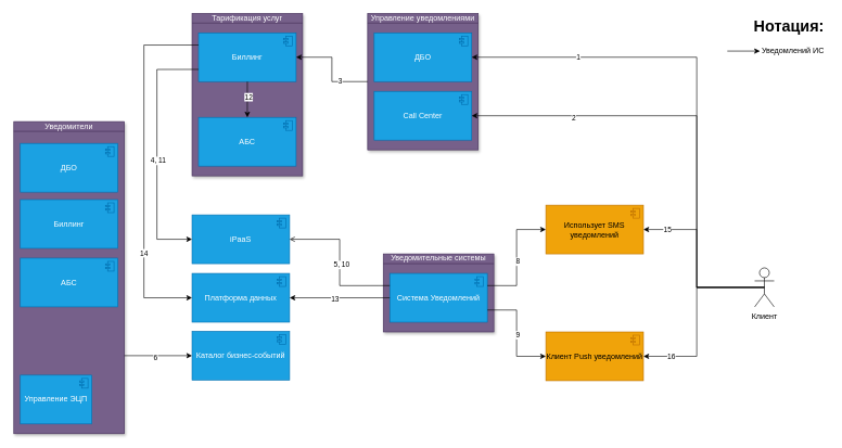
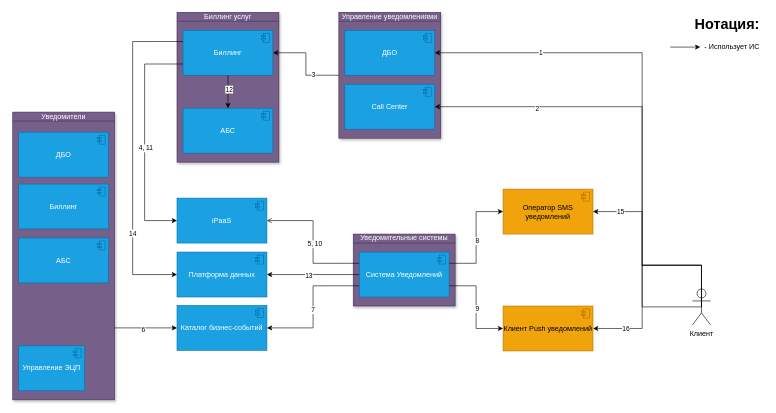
  <mxCell id="0" />
  <mxCell id="1" parent="0" />
  <mxCell id="2" value="Управление уведомлениями" style="html=1;outlineConnect=0;whiteSpace=wrap;fillColor=#76608a;shape=mxgraph.archimate3.businessObject;overflow=fill;shadow=1;fontColor=#ffffff;strokeColor=#432D57;" parent="1" vertex="1"><mxGeometry x="564" y="20" width="170" height="210" as="geometry" /></mxCell>
  <mxCell id="3" value="Уведомительные системы" style="html=1;outlineConnect=0;whiteSpace=wrap;fillColor=#76608a;shape=mxgraph.archimate3.businessObject;overflow=fill;shadow=1;fontColor=#ffffff;strokeColor=#432D57;" parent="1" vertex="1"><mxGeometry x="588" y="390" width="170" height="120" as="geometry" /></mxCell>
  <mxCell id="4" value="iPaaS" style="html=1;outlineConnect=0;whiteSpace=wrap;fillColor=#1ba1e2;shape=mxgraph.archimate3.application;appType=comp;archiType=square;fontColor=#ffffff;strokeColor=#006EAF;" parent="1" vertex="1"><mxGeometry x="294" y="330" width="150" height="75" as="geometry" /></mxCell>
  <mxCell id="5" value="Система Уведомлений" style="html=1;outlineConnect=0;whiteSpace=wrap;fillColor=#1ba1e2;shape=mxgraph.archimate3.application;appType=comp;archiType=square;fontColor=#ffffff;strokeColor=#006EAF;" parent="1" vertex="1"><mxGeometry x="598" y="420" width="150" height="75" as="geometry" /></mxCell>
  <mxCell id="6" value="Call Center" style="html=1;outlineConnect=0;whiteSpace=wrap;fillColor=#1ba1e2;shape=mxgraph.archimate3.application;appType=comp;archiType=square;fontColor=#ffffff;strokeColor=#006EAF;" parent="1" vertex="1"><mxGeometry x="574" y="140" width="150" height="75" as="geometry" /></mxCell>
  <mxCell id="7" value="Каталог бизнес-событий" style="html=1;outlineConnect=0;whiteSpace=wrap;fillColor=#1ba1e2;shape=mxgraph.archimate3.application;appType=comp;archiType=square;fontColor=#ffffff;strokeColor=#006EAF;" parent="1" vertex="1"><mxGeometry x="294" y="509" width="150" height="75" as="geometry" /></mxCell>
  <mxCell id="8" value="Платформа данных" style="html=1;outlineConnect=0;whiteSpace=wrap;fillColor=#1ba1e2;shape=mxgraph.archimate3.application;appType=comp;archiType=square;fontColor=#ffffff;strokeColor=#006EAF;" parent="1" vertex="1"><mxGeometry x="294" y="420" width="150" height="75" as="geometry" /></mxCell>
  <mxCell id="9" value="Уведомители" style="html=1;outlineConnect=0;whiteSpace=wrap;fillColor=#76608a;shape=mxgraph.archimate3.businessObject;overflow=fill;shadow=1;fontColor=#ffffff;strokeColor=#432D57;" parent="1" vertex="1"><mxGeometry x="20" y="186.5" width="170" height="480" as="geometry" /></mxCell>
  <mxCell id="10" value="ДБО" style="html=1;outlineConnect=0;whiteSpace=wrap;fillColor=#1ba1e2;shape=mxgraph.archimate3.application;appType=comp;archiType=square;fontColor=#ffffff;strokeColor=#006EAF;" parent="1" vertex="1"><mxGeometry x="574" y="50" width="150" height="75" as="geometry" /></mxCell>
  <mxCell id="11" value="Биллинг" style="html=1;outlineConnect=0;whiteSpace=wrap;fillColor=#1ba1e2;shape=mxgraph.archimate3.application;appType=comp;archiType=square;fontColor=#ffffff;strokeColor=#006EAF;" parent="1" vertex="1"><mxGeometry y="306.5" width="150" height="75" as="geometry" x="30" /></mxCell>
  <mxCell id="12" value="АБС" style="html=1;outlineConnect=0;whiteSpace=wrap;fillColor=#1ba1e2;shape=mxgraph.archimate3.application;appType=comp;archiType=square;fontColor=#ffffff;strokeColor=#006EAF;" parent="1" vertex="1"><mxGeometry y="396.5" width="150" height="75" as="geometry" x="30" /></mxCell>
  <mxCell id="13" value="Управление ЭЦП" style="html=1;outlineConnect=0;whiteSpace=wrap;fillColor=#1ba1e2;shape=mxgraph.archimate3.application;appType=comp;archiType=square;fontColor=#ffffff;strokeColor=#006EAF;" parent="1" vertex="1"><mxGeometry x="30" y="576.5" width="110" height="75" as="geometry" /></mxCell>
- <mxCell id="14" value="&lt;h1 style=&quot;text-align: left;&quot;&gt;Нотация:&lt;/h1&gt;&lt;p style=&quot;&quot;&gt;&amp;nbsp;- Уведомлений ИС&lt;/p&gt;" style="text;html=1;strokeColor=none;fillColor=none;spacing=5;spacingTop=-20;whiteSpace=wrap;overflow=hidden;rounded=0;align=right;" parent="1" vertex="1"><mxGeometry x="1104" y="20" width="167" height="86.5" as="geometry" /></mxCell>
+ <mxCell id="14" value="&lt;h1 style=&quot;text-align: left;&quot;&gt;Нотация:&lt;/h1&gt;&lt;p style=&quot;&quot;&gt;&amp;nbsp;- Использует ИС&lt;/p&gt;" style="text;html=1;strokeColor=none;fillColor=none;spacing=5;spacingTop=-20;whiteSpace=wrap;overflow=hidden;rounded=0;align=right;" parent="1" vertex="1"><mxGeometry x="1104" y="20" width="167" height="86.5" as="geometry" /></mxCell>
  <mxCell id="15" value="" style="endArrow=classic;html=1;rounded=0;" parent="1" edge="1"><mxGeometry width="50" height="50" relative="1" as="geometry"><mxPoint x="1117" y="78.05" as="sourcePoint" /><mxPoint x="1167" y="78.05" as="targetPoint" /></mxGeometry></mxCell>
- <mxCell id="16" value="Тарификация услуг" style="html=1;outlineConnect=0;whiteSpace=wrap;fillColor=#76608a;shape=mxgraph.archimate3.businessObject;overflow=fill;shadow=1;fontColor=#ffffff;strokeColor=#432D57;" parent="1" vertex="1"><mxGeometry x="294" y="20" width="170" height="250" as="geometry" /></mxCell>
+ <mxCell id="16" value="Биллинг услуг" style="html=1;outlineConnect=0;whiteSpace=wrap;fillColor=#76608a;shape=mxgraph.archimate3.businessObject;overflow=fill;shadow=1;fontColor=#ffffff;strokeColor=#432D57;" parent="1" vertex="1"><mxGeometry x="294" y="20" width="170" height="250" as="geometry" /></mxCell>
  <mxCell id="17" value="Биллинг" style="html=1;outlineConnect=0;whiteSpace=wrap;fillColor=#1ba1e2;shape=mxgraph.archimate3.application;appType=comp;archiType=square;fontColor=#ffffff;strokeColor=#006EAF;" parent="1" vertex="1"><mxGeometry x="304" y="50" width="150" height="75" as="geometry" /></mxCell>
  <mxCell id="18" value="АБС" style="html=1;outlineConnect=0;whiteSpace=wrap;fillColor=#1ba1e2;shape=mxgraph.archimate3.application;appType=comp;archiType=square;fontColor=#ffffff;strokeColor=#006EAF;" parent="1" vertex="1"><mxGeometry x="304" y="180" width="150" height="75" as="geometry" /></mxCell>
  <mxCell id="19" value="" style="endArrow=classic;html=1;rounded=0;exitX=0.5;exitY=1;exitDx=0;exitDy=0;exitPerimeter=0;entryX=0.5;entryY=0;entryDx=0;entryDy=0;entryPerimeter=0;" parent="1" source="17" target="18" edge="1"><mxGeometry width="50" height="50" relative="1" as="geometry"><mxPoint x="728" y="310" as="sourcePoint" /><mxPoint x="778" y="260" as="targetPoint" /></mxGeometry></mxCell>
  <mxCell id="20" value="12" style="edgeLabel;html=1;align=center;verticalAlign=middle;resizable=0;points=[];" vertex="1" connectable="0" parent="19"><mxGeometry x="-0.158" y="1" relative="1" as="geometry"><mxPoint as="offset" /></mxGeometry></mxCell>
  <mxCell id="21" value="ДБО" style="html=1;outlineConnect=0;whiteSpace=wrap;fillColor=#1ba1e2;shape=mxgraph.archimate3.application;appType=comp;archiType=square;fontColor=#ffffff;strokeColor=#006EAF;" parent="1" vertex="1"><mxGeometry y="220" width="150" height="75" as="geometry" x="30" /></mxCell>
- <mxCell id="22" value="Использует SMS уведомлений" style="html=1;outlineConnect=0;whiteSpace=wrap;fillColor=#f0a30a;shape=mxgraph.archimate3.application;appType=comp;archiType=square;fontColor=#000000;strokeColor=#BD7000;" vertex="1" parent="1"><mxGeometry x="838" y="315" width="150" height="75" as="geometry" /></mxCell>
+ <mxCell id="22" value="Оператор SMS уведомлений" style="html=1;outlineConnect=0;whiteSpace=wrap;fillColor=#f0a30a;shape=mxgraph.archimate3.application;appType=comp;archiType=square;fontColor=#000000;strokeColor=#BD7000;" vertex="1" parent="1"><mxGeometry x="838" y="315" width="150" height="75" as="geometry" /></mxCell>
  <mxCell id="23" value="Клиент Push уведомлений" style="html=1;outlineConnect=0;whiteSpace=wrap;fillColor=#f0a30a;shape=mxgraph.archimate3.application;appType=comp;archiType=square;fontColor=#000000;strokeColor=#BD7000;" vertex="1" parent="1"><mxGeometry x="838" y="510" width="150" height="75" as="geometry" /></mxCell>
  <mxCell id="24" value="" style="endArrow=classic;html=1;rounded=0;exitX=1;exitY=0.25;exitDx=0;exitDy=0;exitPerimeter=0;entryX=0;entryY=0.5;entryDx=0;entryDy=0;entryPerimeter=0;edgeStyle=orthogonalEdgeStyle;" edge="1" parent="1" source="5" target="22"><mxGeometry width="50" height="50" relative="1" as="geometry"><mxPoint x="738" y="330" as="sourcePoint" /><mxPoint x="788" y="280" as="targetPoint" /></mxGeometry></mxCell>
  <mxCell id="25" value="8" style="edgeLabel;html=1;align=center;verticalAlign=middle;resizable=0;points=[];" vertex="1" connectable="0" parent="24"><mxGeometry x="-0.066" y="-1" relative="1" as="geometry"><mxPoint as="offset" /></mxGeometry></mxCell>
  <mxCell id="26" value="" style="endArrow=classic;html=1;rounded=0;exitX=1;exitY=0.75;exitDx=0;exitDy=0;exitPerimeter=0;entryX=0;entryY=0.5;entryDx=0;entryDy=0;entryPerimeter=0;edgeStyle=orthogonalEdgeStyle;" edge="1" parent="1" source="5" target="23"><mxGeometry width="50" height="50" relative="1" as="geometry"><mxPoint x="608" y="320" as="sourcePoint" /><mxPoint x="658" y="270" as="targetPoint" /></mxGeometry></mxCell>
  <mxCell id="27" value="9" style="edgeLabel;html=1;align=center;verticalAlign=middle;resizable=0;points=[];" vertex="1" connectable="0" parent="26"><mxGeometry x="0.033" y="1" relative="1" as="geometry"><mxPoint as="offset" /></mxGeometry></mxCell>
  <mxCell id="28" value="" style="endArrow=classic;html=1;rounded=0;exitX=1;exitY=0.75;exitDx=0;exitDy=0;exitPerimeter=0;entryX=0;entryY=0.5;entryDx=0;entryDy=0;entryPerimeter=0;" edge="1" parent="1" source="9" target="7"><mxGeometry width="50" height="50" relative="1" as="geometry"><mxPoint x="440" y="300" as="sourcePoint" /><mxPoint x="490" y="250" as="targetPoint" /></mxGeometry></mxCell>
  <mxCell id="29" value="6" style="edgeLabel;html=1;align=center;verticalAlign=middle;resizable=0;points=[];" vertex="1" connectable="0" parent="28"><mxGeometry x="-0.115" y="-3" relative="1" as="geometry"><mxPoint x="1" as="offset" /></mxGeometry></mxCell>
+ <mxCell id="30" value="" style="endArrow=classic;html=1;rounded=0;exitX=0;exitY=0.75;exitDx=0;exitDy=0;exitPerimeter=0;entryX=1;entryY=0.5;entryDx=0;entryDy=0;entryPerimeter=0;edgeStyle=orthogonalEdgeStyle;" edge="1" parent="1" source="5" target="7"><mxGeometry width="50" height="50" relative="1" as="geometry"><mxPoint x="520" y="730" as="sourcePoint" /><mxPoint x="570" y="680" as="targetPoint" /></mxGeometry></mxCell>
+ <mxCell id="31" value="7" style="edgeLabel;html=1;align=center;verticalAlign=middle;resizable=0;points=[];" vertex="1" connectable="0" parent="30"><mxGeometry x="0.043" y="-1" relative="1" as="geometry"><mxPoint as="offset" /></mxGeometry></mxCell>
  <mxCell id="32" value="" style="endArrow=classic;html=1;rounded=0;exitX=0;exitY=0.5;exitDx=0;exitDy=0;exitPerimeter=0;entryX=1;entryY=0.5;entryDx=0;entryDy=0;entryPerimeter=0;edgeStyle=orthogonalEdgeStyle;" edge="1" parent="1" source="2" target="17"><mxGeometry width="50" height="50" relative="1" as="geometry"><mxPoint x="614" y="270" as="sourcePoint" /><mxPoint x="664" y="220" as="targetPoint" /></mxGeometry></mxCell>
  <mxCell id="33" value="3" style="edgeLabel;html=1;align=center;verticalAlign=middle;resizable=0;points=[];" vertex="1" connectable="0" parent="32"><mxGeometry x="-0.421" y="-2" relative="1" as="geometry"><mxPoint as="offset" /></mxGeometry></mxCell>
  <mxCell id="34" value="" style="endArrow=classic;html=1;rounded=0;exitX=0;exitY=0.75;exitDx=0;exitDy=0;exitPerimeter=0;entryX=0;entryY=0.5;entryDx=0;entryDy=0;entryPerimeter=0;edgeStyle=orthogonalEdgeStyle;" edge="1" parent="1" source="17" target="4"><mxGeometry width="50" height="50" relative="1" as="geometry"><mxPoint x="490" y="170" as="sourcePoint" /><mxPoint x="540" y="120" as="targetPoint" /><Array as="points"><mxPoint x="240" y="106" /><mxPoint x="240" y="367" /></Array></mxGeometry></mxCell>
  <mxCell id="35" value="4, 11" style="edgeLabel;html=1;align=center;verticalAlign=middle;resizable=0;points=[];" vertex="1" connectable="0" parent="34"><mxGeometry x="0.072" y="1" relative="1" as="geometry"><mxPoint y="1" as="offset" /></mxGeometry></mxCell>
  <mxCell id="36" value="" style="endArrow=open;html=1;rounded=0;entryX=1;entryY=0.5;entryDx=0;entryDy=0;entryPerimeter=0;exitX=0;exitY=0.25;exitDx=0;exitDy=0;exitPerimeter=0;edgeStyle=orthogonalEdgeStyle;" edge="1" parent="1" source="5" target="4"><mxGeometry width="50" height="50" relative="1" as="geometry"><mxPoint x="770" y="340" as="sourcePoint" /><mxPoint x="820" y="290" as="targetPoint" /></mxGeometry></mxCell>
  <mxCell id="37" value="5, 10" style="edgeLabel;html=1;align=center;verticalAlign=middle;resizable=0;points=[];" vertex="1" connectable="0" parent="36"><mxGeometry x="-0.022" y="-2" relative="1" as="geometry"><mxPoint y="1" as="offset" /></mxGeometry></mxCell>
  <mxCell id="38" value="" style="endArrow=classic;html=1;rounded=0;exitX=0;exitY=0.5;exitDx=0;exitDy=0;exitPerimeter=0;entryX=1;entryY=0.5;entryDx=0;entryDy=0;entryPerimeter=0;" edge="1" parent="1" source="5" target="8"><mxGeometry width="50" height="50" relative="1" as="geometry"><mxPoint x="560" y="320" as="sourcePoint" /><mxPoint x="610" y="270" as="targetPoint" /></mxGeometry></mxCell>
  <mxCell id="39" value="13" style="edgeLabel;html=1;align=center;verticalAlign=middle;resizable=0;points=[];" vertex="1" connectable="0" parent="38"><mxGeometry x="0.1" y="1" relative="1" as="geometry"><mxPoint as="offset" /></mxGeometry></mxCell>
  <mxCell id="40" value="" style="endArrow=classic;html=1;rounded=0;exitX=0;exitY=0.25;exitDx=0;exitDy=0;exitPerimeter=0;entryX=0;entryY=0.5;entryDx=0;entryDy=0;entryPerimeter=0;edgeStyle=orthogonalEdgeStyle;" edge="1" parent="1" source="17" target="8"><mxGeometry width="50" height="50" relative="1" as="geometry"><mxPoint x="180" y="180" as="sourcePoint" /><mxPoint x="230" y="130" as="targetPoint" /><Array as="points"><mxPoint x="220" y="69" /><mxPoint x="220" y="457" /></Array></mxGeometry></mxCell>
  <mxCell id="41" value="14" style="edgeLabel;html=1;align=center;verticalAlign=middle;resizable=0;points=[];" vertex="1" connectable="0" parent="40"><mxGeometry x="0.479" y="-1" relative="1" as="geometry"><mxPoint as="offset" /></mxGeometry></mxCell>
- <mxCell id="42" value="Клиент" style="shape=umlActor;verticalLabelPosition=bottom;verticalAlign=top;html=1;outlineConnect=0;" vertex="1" parent="1"><mxGeometry x="1159" y="411.5" width="30" height="60" as="geometry" /></mxCell>
+ <mxCell id="42" value="Клиент" style="shape=umlActor;verticalLabelPosition=bottom;verticalAlign=top;html=1;outlineConnect=0;" vertex="1" parent="1"><mxGeometry x="1154" y="481.5" width="30" height="60" as="geometry" /></mxCell>
  <mxCell id="43" value="" style="endArrow=classic;html=1;rounded=0;exitX=0.5;exitY=0.5;exitDx=0;exitDy=0;exitPerimeter=0;entryX=1;entryY=0.5;entryDx=0;entryDy=0;entryPerimeter=0;edgeStyle=elbowEdgeStyle;" edge="1" parent="1" source="42" target="6"><mxGeometry width="50" height="50" relative="1" as="geometry"><mxPoint x="1340" y="370" as="sourcePoint" /><mxPoint x="1390" y="320" as="targetPoint" /><Array as="points"><mxPoint x="1070" y="320" /></Array></mxGeometry></mxCell>
  <mxCell id="44" value="2" style="edgeLabel;html=1;align=center;verticalAlign=middle;resizable=0;points=[];" vertex="1" connectable="0" parent="43"><mxGeometry x="0.567" y="3" relative="1" as="geometry"><mxPoint x="1" as="offset" /></mxGeometry></mxCell>
  <mxCell id="45" value="" style="endArrow=classic;html=1;rounded=0;exitX=0.5;exitY=0.5;exitDx=0;exitDy=0;exitPerimeter=0;entryX=1;entryY=0.5;entryDx=0;entryDy=0;entryPerimeter=0;edgeStyle=orthogonalEdgeStyle;" edge="1" parent="1" source="42" target="10"><mxGeometry width="50" height="50" relative="1" as="geometry"><mxPoint x="1270" y="290" as="sourcePoint" /><mxPoint x="1320" y="240" as="targetPoint" /><Array as="points"><mxPoint x="1070" y="442" /><mxPoint x="1070" y="88" /></Array></mxGeometry></mxCell>
  <mxCell id="46" value="1" style="edgeLabel;html=1;align=center;verticalAlign=middle;resizable=0;points=[];" vertex="1" connectable="0" parent="45"><mxGeometry x="0.595" y="-1" relative="1" as="geometry"><mxPoint as="offset" /></mxGeometry></mxCell>
  <mxCell id="47" value="" style="endArrow=classic;html=1;rounded=0;entryX=1;entryY=0.5;entryDx=0;entryDy=0;entryPerimeter=0;exitX=0.5;exitY=0.5;exitDx=0;exitDy=0;exitPerimeter=0;edgeStyle=orthogonalEdgeStyle;" edge="1" parent="1" source="42" target="23"><mxGeometry width="50" height="50" relative="1" as="geometry"><mxPoint x="1260" y="660" as="sourcePoint" /><mxPoint x="1310" y="610" as="targetPoint" /><Array as="points"><mxPoint x="1070" y="442" /><mxPoint x="1070" y="548" /></Array></mxGeometry></mxCell>
  <mxCell id="48" value="16" style="edgeLabel;html=1;align=center;verticalAlign=middle;resizable=0;points=[];" vertex="1" connectable="0" parent="47"><mxGeometry x="0.61" y="2" relative="1" as="geometry"><mxPoint x="-15" y="-2" as="offset" /></mxGeometry></mxCell>
  <mxCell id="49" value="" style="endArrow=classic;html=1;rounded=0;exitX=0.5;exitY=0.5;exitDx=0;exitDy=0;exitPerimeter=0;edgeStyle=orthogonalEdgeStyle;entryX=1;entryY=0.5;entryDx=0;entryDy=0;entryPerimeter=0;" edge="1" parent="1" source="42" target="22"><mxGeometry width="50" height="50" relative="1" as="geometry"><mxPoint x="1275" y="452" as="sourcePoint" /><mxPoint x="980" y="350" as="targetPoint" /><Array as="points"><mxPoint x="1070" y="442" /><mxPoint x="1070" y="352" /></Array></mxGeometry></mxCell>
  <mxCell id="50" value="15" style="edgeLabel;html=1;align=center;verticalAlign=middle;resizable=0;points=[];" vertex="1" connectable="0" parent="49"><mxGeometry x="0.731" relative="1" as="geometry"><mxPoint x="-1" as="offset" /></mxGeometry></mxCell>
